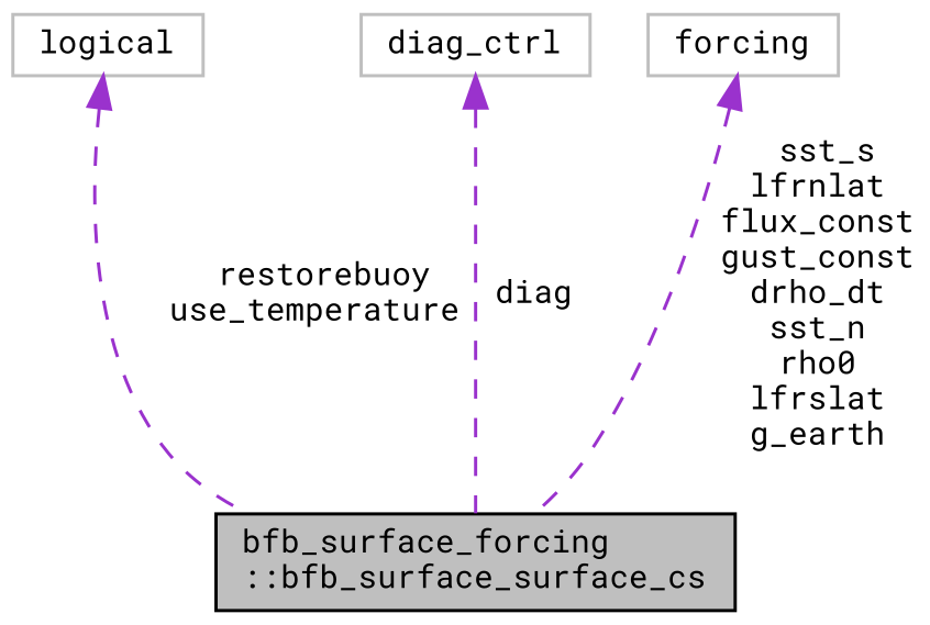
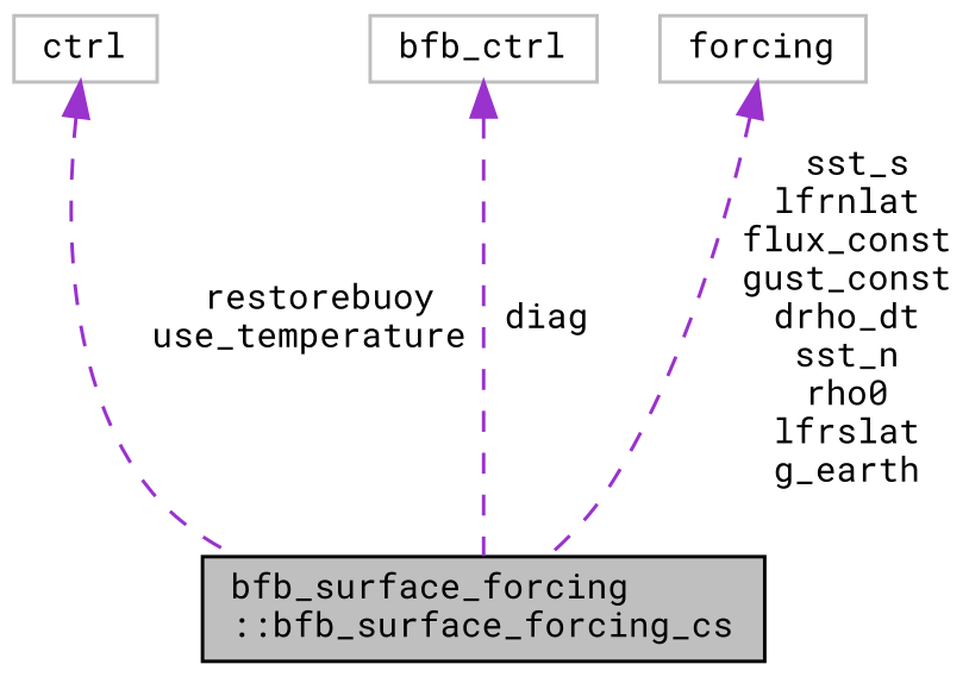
  digraph {
    fontname="Roboto Mono"
    node [color=grey75 fillcolor=white fontname="Roboto Mono" fontsize=10 shape=record style=filled]
    edge [color=darkorchid3 dir=back fontname="Roboto Mono" fontsize=10 labelfontname=Helvetica labelfontsize=10 style=dashed]
-   n1 [color=black fillcolor=grey75 fontcolor=black height=0.2 label="bfb_surface_forcing\l::bfb_surface_surface_cs" width=0.4]
-   n2 [height=0.2 label=logical width=0.4]
-   n3 [height=0.2 label=diag_ctrl width=0.4]
+   n1 [color=black fillcolor=grey75 fontcolor=black height=0.2 label="bfb_surface_forcing\l::bfb_surface_forcing_cs" width=0.4]
+   n2 [height=0.2 label=ctrl width=0.4]
+   n3 [height=0.2 label=bfb_ctrl width=0.4]
    n4 [height=0.2 label=forcing width=0.4]
    n2 -> n1 [label=" restorebuoy\nuse_temperature"]
    n3 -> n1 [label=" diag"]
    n4 -> n1 [label=" sst_s\nlfrnlat\nflux_const\ngust_const\ndrho_dt\nsst_n\nrho0\nlfrslat\ng_earth"]
  }
